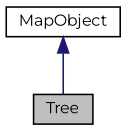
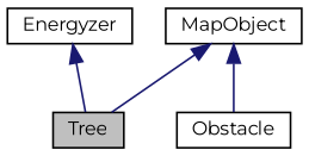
  digraph {
    fontname=Montserrat
    node [color=black fillcolor=white fontname=Montserrat fontsize=10 shape=record style=filled]
    edge [color=midnightblue dir=back fontname=Montserrat fontsize=10 labelfontname=Helvetica labelfontsize=10 style=solid]
    n1 [fillcolor=grey75 fontcolor=black height=0.2 label=Tree width=0.4]
+   n2 [height=0.2 label=Obstacle width=0.4]
    n3 [height=0.2 label=MapObject width=0.4]
+   n4 [height=0.2 label=Energyzer width=0.4]
    n3 -> n1
+   n3 -> n2
+   n4 -> n1
  }
